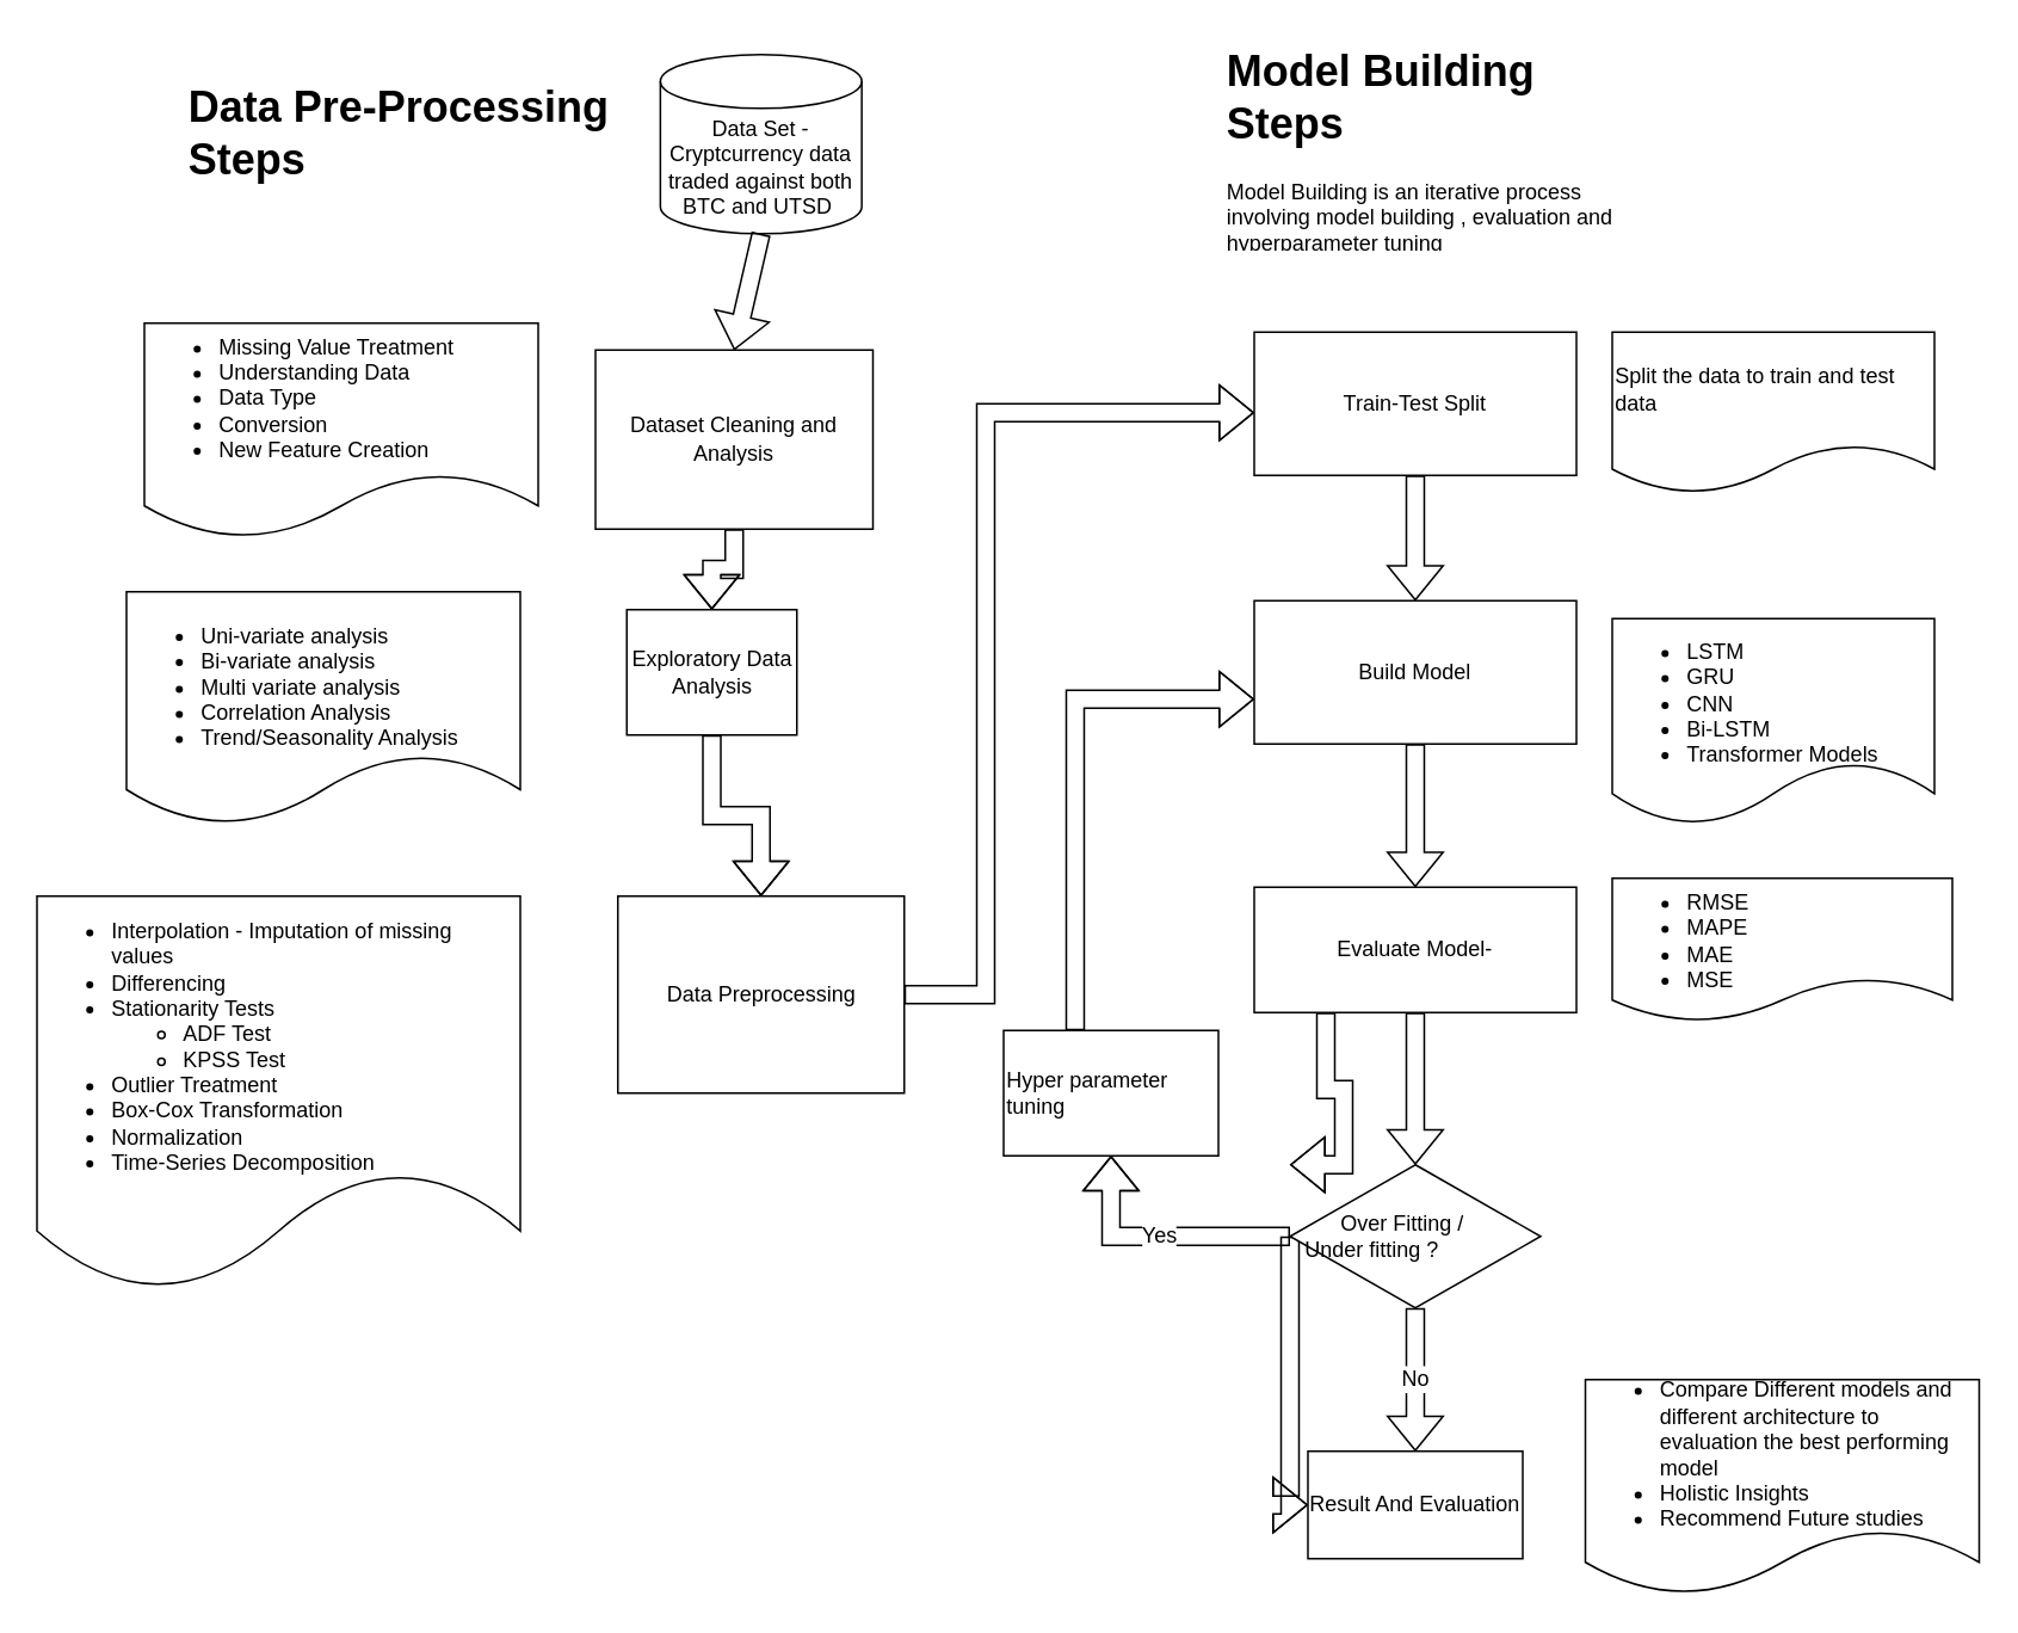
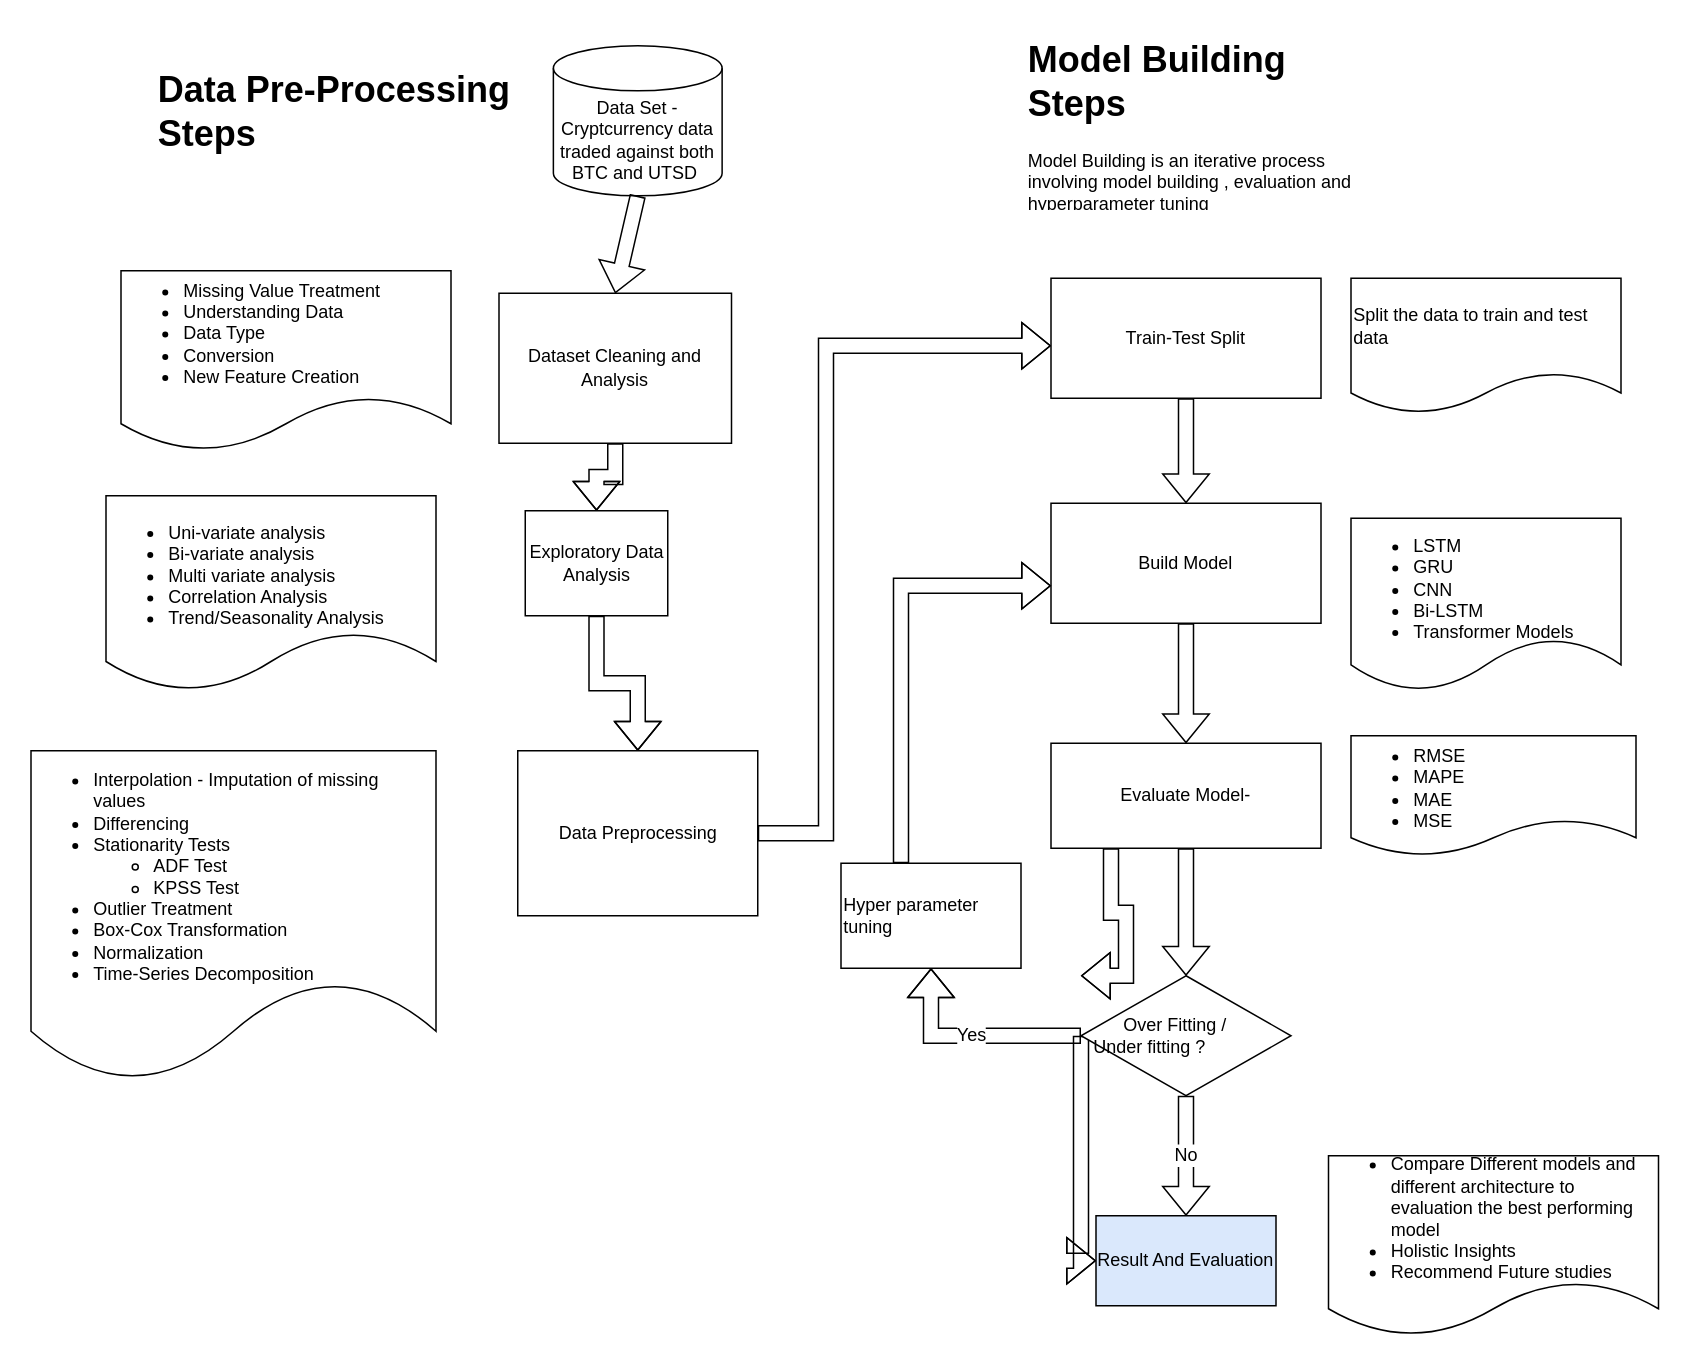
  <mxCell id="0" />
  <mxCell id="1" parent="0" />
  <mxCell id="2" value="Data Set - Cryptcurrency data traded against both BTC and UTSD&amp;nbsp;" style="shape=cylinder3;whiteSpace=wrap;html=1;boundedLbl=1;backgroundOutline=1;size=15;" vertex="1" parent="1"><mxGeometry x="368.25" y="30" width="112.5" height="100" as="geometry" /></mxCell>
  <mxCell id="3" value="" style="endArrow=classic;html=1;rounded=0;entryX=0.5;entryY=0;entryDx=0;entryDy=0;shape=flexArrow;exitX=0.5;exitY=1;exitDx=0;exitDy=0;exitPerimeter=0;" edge="1" parent="1" source="2" target="5"><mxGeometry width="50" height="50" relative="1" as="geometry"><mxPoint x="387" y="110" as="sourcePoint" /><mxPoint x="362" y="160" as="targetPoint" /></mxGeometry></mxCell>
  <mxCell id="4" value="" style="edgeStyle=orthogonalEdgeStyle;rounded=0;orthogonalLoop=1;jettySize=auto;html=1;fontSize=12;shape=flexArrow;" edge="1" parent="1" source="5" target="8"><mxGeometry relative="1" as="geometry" /></mxCell>
  <mxCell id="5" value="&lt;p class=&quot;MsoNormal&quot; style=&quot;margin-left: 0in&quot;&gt;&lt;span lang=&quot;EN-GB&quot; style=&quot;line-height: 115%&quot;&gt;&lt;font style=&quot;font-size: 12px&quot;&gt;Dataset Cleaning and Analysis&lt;/font&gt;&lt;span style=&quot;font-size: 12pt&quot;&gt;&lt;b&gt;&lt;/b&gt;&lt;/span&gt;&lt;/span&gt;&lt;/p&gt;" style="rounded=0;whiteSpace=wrap;html=1;" vertex="1" parent="1"><mxGeometry x="332" y="195" width="155" height="100" as="geometry" /></mxCell>
  <mxCell id="6" value="&lt;div&gt;&lt;div&gt;&lt;br&gt;&lt;/div&gt;&lt;ul&gt;&lt;li&gt;&lt;span&gt;Missing Value Treatment&lt;/span&gt;&lt;br&gt;&lt;/li&gt;&lt;li&gt;&lt;span&gt;Understanding Data&lt;/span&gt;&lt;br&gt;&lt;/li&gt;&lt;li&gt;&lt;span&gt;Data Type&amp;nbsp;&lt;/span&gt;&lt;br&gt;&lt;/li&gt;&lt;li&gt;&lt;span&gt;Conversion&lt;/span&gt;&lt;br&gt;&lt;/li&gt;&lt;li&gt;&lt;span&gt;New Feature Creation&lt;/span&gt;&lt;br&gt;&lt;/li&gt;&lt;/ul&gt;&lt;/div&gt;&lt;div&gt;&lt;span&gt;&lt;br&gt;&lt;/span&gt;&lt;/div&gt;" style="shape=document;whiteSpace=wrap;html=1;boundedLbl=1;fontSize=12;align=left;" vertex="1" parent="1"><mxGeometry x="80" y="180" width="220" height="120" as="geometry" /></mxCell>
  <mxCell id="7" value="" style="edgeStyle=orthogonalEdgeStyle;shape=flexArrow;rounded=0;orthogonalLoop=1;jettySize=auto;html=1;fontSize=12;" edge="1" parent="1" source="8" target="11"><mxGeometry relative="1" as="geometry" /></mxCell>
  <mxCell id="8" value="Exploratory Data Analysis" style="whiteSpace=wrap;html=1;rounded=0;" vertex="1" parent="1"><mxGeometry x="349.5" y="340" width="95" height="70" as="geometry" /></mxCell>
  <mxCell id="9" value="&lt;div&gt;&lt;div&gt;&lt;br&gt;&lt;/div&gt;&lt;ul&gt;&lt;li&gt;Uni-variate analysis&lt;/li&gt;&lt;li&gt;&lt;span&gt;Bi-variate analysis&lt;/span&gt;&lt;br&gt;&lt;/li&gt;&lt;li&gt;&lt;span&gt;Multi variate analysis&lt;/span&gt;&lt;br&gt;&lt;/li&gt;&lt;li&gt;Correlation Analysis&lt;/li&gt;&lt;li&gt;Trend/Seasonality Analysis&lt;/li&gt;&lt;/ul&gt;&lt;/div&gt;" style="shape=document;whiteSpace=wrap;html=1;boundedLbl=1;fontSize=12;align=left;" vertex="1" parent="1"><mxGeometry x="70" y="330" width="220" height="130" as="geometry" /></mxCell>
  <mxCell id="10" style="edgeStyle=orthogonalEdgeStyle;shape=flexArrow;rounded=0;orthogonalLoop=1;jettySize=auto;html=1;fontSize=12;" edge="1" parent="1" source="11" target="14"><mxGeometry relative="1" as="geometry"><Array as="points"><mxPoint x="550" y="555" /><mxPoint x="550" y="230" /></Array></mxGeometry></mxCell>
  <mxCell id="11" value="Data Preprocessing" style="whiteSpace=wrap;html=1;rounded=0;" vertex="1" parent="1"><mxGeometry x="344.5" y="500" width="160" height="110" as="geometry" /></mxCell>
  <mxCell id="12" value="&lt;div&gt;&lt;br&gt;&lt;/div&gt;&lt;ul&gt;&lt;li&gt;Interpolation - Imputation of missing values&lt;/li&gt;&lt;li&gt;Differencing&lt;/li&gt;&lt;li&gt;Stationarity Tests&lt;/li&gt;&lt;ul&gt;&lt;li&gt;&lt;span&gt;ADF Test&lt;/span&gt;&lt;/li&gt;&lt;li&gt;&lt;span&gt;KPSS Test&lt;/span&gt;&lt;/li&gt;&lt;/ul&gt;&lt;li&gt;Outlier Treatment&lt;/li&gt;&lt;li&gt;Box-Cox Transformation&lt;/li&gt;&lt;li&gt;Normalization&lt;/li&gt;&lt;li&gt;Time-Series Decomposition&lt;/li&gt;&lt;/ul&gt;&lt;blockquote style=&quot;margin: 0 0 0 40px ; border: none ; padding: 0px&quot;&gt;&lt;/blockquote&gt;" style="shape=document;whiteSpace=wrap;html=1;boundedLbl=1;fontSize=12;align=left;" vertex="1" parent="1"><mxGeometry x="20" y="500" width="270" height="220" as="geometry" /></mxCell>
  <mxCell id="13" value="" style="edgeStyle=orthogonalEdgeStyle;shape=flexArrow;rounded=0;orthogonalLoop=1;jettySize=auto;html=1;fontSize=12;" edge="1" parent="1" source="14" target="16"><mxGeometry relative="1" as="geometry" /></mxCell>
  <mxCell id="14" value="Train-Test Split" style="whiteSpace=wrap;html=1;rounded=0;" vertex="1" parent="1"><mxGeometry x="700" y="185" width="180" height="80" as="geometry" /></mxCell>
  <mxCell id="15" value="" style="edgeStyle=orthogonalEdgeStyle;shape=flexArrow;rounded=0;orthogonalLoop=1;jettySize=auto;html=1;fontSize=12;" edge="1" parent="1" source="16" target="27"><mxGeometry relative="1" as="geometry" /></mxCell>
  <mxCell id="16" value="Build Model" style="whiteSpace=wrap;html=1;rounded=0;" vertex="1" parent="1"><mxGeometry x="700" y="335" width="180" height="80" as="geometry" /></mxCell>
  <mxCell id="17" value="&lt;div&gt;&lt;br&gt;&lt;/div&gt;&lt;ul&gt;&lt;li&gt;LSTM&lt;/li&gt;&lt;li&gt;GRU&lt;/li&gt;&lt;li&gt;CNN&lt;/li&gt;&lt;li&gt;Bi-LSTM&lt;/li&gt;&lt;li&gt;Transformer Models&lt;/li&gt;&lt;/ul&gt;&lt;blockquote style=&quot;margin: 0 0 0 40px ; border: none ; padding: 0px&quot;&gt;&lt;/blockquote&gt;" style="shape=document;whiteSpace=wrap;html=1;boundedLbl=1;fontSize=12;align=left;" vertex="1" parent="1"><mxGeometry x="900" y="345" width="180" height="115" as="geometry" /></mxCell>
  <mxCell id="18" value="" style="edgeStyle=orthogonalEdgeStyle;shape=flexArrow;rounded=0;orthogonalLoop=1;jettySize=auto;html=1;fontSize=12;" edge="1" parent="1" source="27"><mxGeometry relative="1" as="geometry"><mxPoint x="720" y="650" as="targetPoint" /><Array as="points"><mxPoint x="740" y="608" /><mxPoint x="750" y="608" /><mxPoint x="750" y="650" /></Array></mxGeometry></mxCell>
  <mxCell id="19" value="Split the data to train and test data&amp;nbsp;" style="shape=document;whiteSpace=wrap;html=1;boundedLbl=1;fontSize=12;align=left;" vertex="1" parent="1"><mxGeometry x="900" y="185" width="180" height="90" as="geometry" /></mxCell>
  <mxCell id="20" value="&lt;h1&gt;Data Pre-Processing Steps&lt;/h1&gt;" style="text;html=1;strokeColor=none;fillColor=none;spacing=5;spacingTop=-20;whiteSpace=wrap;overflow=hidden;rounded=0;fontSize=12;align=left;" vertex="1" parent="1"><mxGeometry x="99.5" y="40" width="250" height="100" as="geometry" /></mxCell>
  <mxCell id="21" value="&lt;h1&gt;Model Building Steps&lt;/h1&gt;&lt;div&gt;Model Building is an iterative process involving model building , evaluation and hyperparameter tuning&lt;/div&gt;" style="text;html=1;strokeColor=none;fillColor=none;spacing=5;spacingTop=-20;whiteSpace=wrap;overflow=hidden;rounded=0;fontSize=12;align=left;" vertex="1" parent="1"><mxGeometry x="680" y="20" width="240" height="120" as="geometry" /></mxCell>
  <mxCell id="22" value="&lt;div&gt;&lt;br&gt;&lt;/div&gt;&lt;ul&gt;&lt;li&gt;RMSE&lt;/li&gt;&lt;li&gt;MAPE&lt;/li&gt;&lt;li&gt;MAE&lt;/li&gt;&lt;li&gt;MSE&lt;/li&gt;&lt;/ul&gt;" style="shape=document;whiteSpace=wrap;html=1;boundedLbl=1;fontSize=12;align=left;" vertex="1" parent="1"><mxGeometry x="900" y="490" width="190" height="80" as="geometry" /></mxCell>
  <mxCell id="23" value="" style="edgeStyle=orthogonalEdgeStyle;shape=flexArrow;rounded=0;orthogonalLoop=1;jettySize=auto;html=1;fontSize=12;" edge="1" parent="1" source="25" target="28"><mxGeometry relative="1" as="geometry"><Array as="points"><mxPoint x="720" y="770" /><mxPoint x="720" y="770" /></Array></mxGeometry></mxCell>
  <mxCell id="24" value="Yes" style="edgeStyle=orthogonalEdgeStyle;shape=flexArrow;rounded=0;orthogonalLoop=1;jettySize=auto;html=1;fontSize=12;strokeColor=#000000;fillColor=none;entryX=0.5;entryY=1;entryDx=0;entryDy=0;" edge="1" parent="1" source="25" target="32"><mxGeometry relative="1" as="geometry"><mxPoint x="640" y="700" as="targetPoint" /></mxGeometry></mxCell>
  <mxCell id="25" value="&amp;nbsp; &amp;nbsp; &amp;nbsp; &amp;nbsp; Over Fitting /&amp;nbsp; &amp;nbsp; &amp;nbsp; &amp;nbsp; &amp;nbsp; &amp;nbsp;&lt;span style=&quot;white-space: pre&quot;&gt; &lt;/span&gt;Under fitting ?" style="rhombus;whiteSpace=wrap;html=1;fontSize=12;align=left;" vertex="1" parent="1"><mxGeometry x="720" y="650" width="140" height="80" as="geometry" /></mxCell>
  <mxCell id="26" style="edgeStyle=orthogonalEdgeStyle;shape=flexArrow;rounded=0;orthogonalLoop=1;jettySize=auto;html=1;fontSize=12;strokeColor=#000000;fillColor=none;" edge="1" parent="1" source="27" target="25"><mxGeometry relative="1" as="geometry" /></mxCell>
  <mxCell id="27" value="Evaluate Model-" style="whiteSpace=wrap;html=1;rounded=0;" vertex="1" parent="1"><mxGeometry x="700" y="495" width="180" height="70" as="geometry" /></mxCell>
- <mxCell id="28" value="Result And Evaluation" style="whiteSpace=wrap;html=1;align=center;" vertex="1" parent="1"><mxGeometry x="730" y="810" width="120" height="60" as="geometry" /></mxCell>
+ <mxCell id="28" value="Result And Evaluation" style="whiteSpace=wrap;html=1;align=center;fillColor=#dae8fc;" vertex="1" parent="1"><mxGeometry x="730" y="810" width="120" height="60" as="geometry" /></mxCell>
  <mxCell id="29" value="&lt;div&gt;&lt;span&gt;&lt;br&gt;&lt;/span&gt;&lt;/div&gt;&lt;div&gt;&lt;ul&gt;&lt;li&gt;&lt;span&gt;Compare Different models and different architecture to evaluation the best performing model&lt;/span&gt;&lt;/li&gt;&lt;li&gt;&lt;span&gt;Holistic Insights&lt;/span&gt;&lt;/li&gt;&lt;li&gt;Recommend Future studies&lt;/li&gt;&lt;/ul&gt;&lt;/div&gt;&lt;div&gt;&lt;span&gt;&lt;br&gt;&lt;/span&gt;&lt;/div&gt;" style="shape=document;whiteSpace=wrap;html=1;boundedLbl=1;fontSize=12;align=left;" vertex="1" parent="1"><mxGeometry x="885" y="770" width="220" height="120" as="geometry" /></mxCell>
  <mxCell id="30" value="No" style="endArrow=classic;html=1;rounded=0;fontSize=12;entryX=0.5;entryY=0;entryDx=0;entryDy=0;shape=flexArrow;fillColor=default;" edge="1" parent="1" source="25" target="28"><mxGeometry width="50" height="50" relative="1" as="geometry"><mxPoint x="640" y="660" as="sourcePoint" /><mxPoint x="690" y="610" as="targetPoint" /><Array as="points" /></mxGeometry></mxCell>
  <mxCell id="31" style="edgeStyle=orthogonalEdgeStyle;shape=flexArrow;rounded=0;orthogonalLoop=1;jettySize=auto;html=1;fontSize=12;strokeColor=#000000;fillColor=none;" edge="1" parent="1" source="32" target="16"><mxGeometry relative="1" as="geometry"><Array as="points"><mxPoint x="600" y="390" /></Array></mxGeometry></mxCell>
  <mxCell id="32" value="Hyper parameter tuning" style="rounded=0;whiteSpace=wrap;html=1;fontSize=12;align=left;" vertex="1" parent="1"><mxGeometry x="560" y="575" width="120" height="70" as="geometry" /></mxCell>
